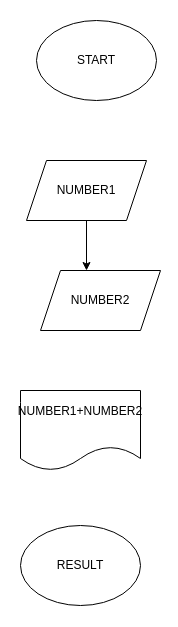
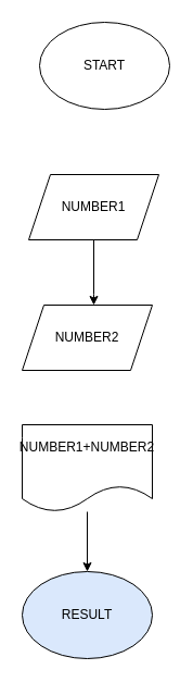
  <mxCell id="0" />
  <mxCell id="1" parent="0" />
  <mxCell id="2" value="START" style="ellipse;whiteSpace=wrap;html=1;" vertex="1" parent="1"><mxGeometry x="36" y="20" width="120" height="80" as="geometry" /></mxCell>
  <mxCell id="3" value="" style="edgeStyle=orthogonalEdgeStyle;rounded=0;orthogonalLoop=1;jettySize=auto;html=1;" edge="1" parent="1" source="4" target="5"><mxGeometry relative="1" as="geometry"><Array as="points"><mxPoint x="86" y="270" /><mxPoint x="86" y="270" /></Array></mxGeometry></mxCell>
  <mxCell id="4" value="NUMBER1" style="shape=parallelogram;perimeter=parallelogramPerimeter;whiteSpace=wrap;html=1;fixedSize=1;" vertex="1" parent="1"><mxGeometry x="26" y="160" width="120" height="60" as="geometry" /></mxCell>
- <mxCell id="5" value="NUMBER2" style="shape=parallelogram;perimeter=parallelogramPerimeter;whiteSpace=wrap;html=1;fixedSize=1;" vertex="1" parent="1"><mxGeometry x="40" y="270" width="120" height="60" as="geometry" /></mxCell>
+ <mxCell id="5" value="NUMBER2" style="shape=parallelogram;perimeter=parallelogramPerimeter;whiteSpace=wrap;html=1;fixedSize=1;" vertex="1" parent="1"><mxGeometry x="20" y="280" width="120" height="60" as="geometry" /></mxCell>
+ <mxCell id="6" value="" style="edgeStyle=orthogonalEdgeStyle;rounded=0;orthogonalLoop=1;jettySize=auto;html=1;" edge="1" parent="1" source="7" target="8"><mxGeometry relative="1" as="geometry" /></mxCell>
  <mxCell id="7" value="NUMBER1+NUMBER2&lt;div&gt;&lt;br/&gt;&lt;/div&gt;" style="shape=document;whiteSpace=wrap;html=1;boundedLbl=1;" vertex="1" parent="1"><mxGeometry x="20" y="390" width="120" height="80" as="geometry" /></mxCell>
- <mxCell id="8" value="RESULT" style="ellipse;whiteSpace=wrap;html=1;" vertex="1" parent="1"><mxGeometry x="20" y="525" width="120" height="80" as="geometry" /></mxCell>
+ <mxCell id="8" value="RESULT" style="ellipse;whiteSpace=wrap;html=1;fillColor=#dae8fc;" vertex="1" parent="1"><mxGeometry x="20" y="525" width="120" height="80" as="geometry" /></mxCell>
